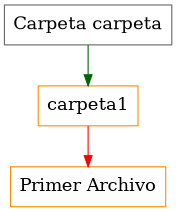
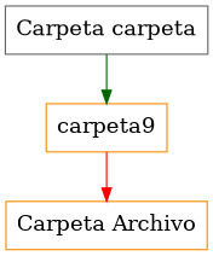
  digraph {
    rankdir=TB
    node [color=darkorange fontsize=16 shape=record]
    n1 [color=gray40 label="Carpeta carpeta"]
-   n2 [label=carpeta1]
-   n3 [label="Primer Archivo"]
+   n2 [label=carpeta9]
+   n3 [label="Carpeta Archivo"]
    n1 -> n2 [color=darkgreen]
    n2 -> n3 [color=red]
  }
